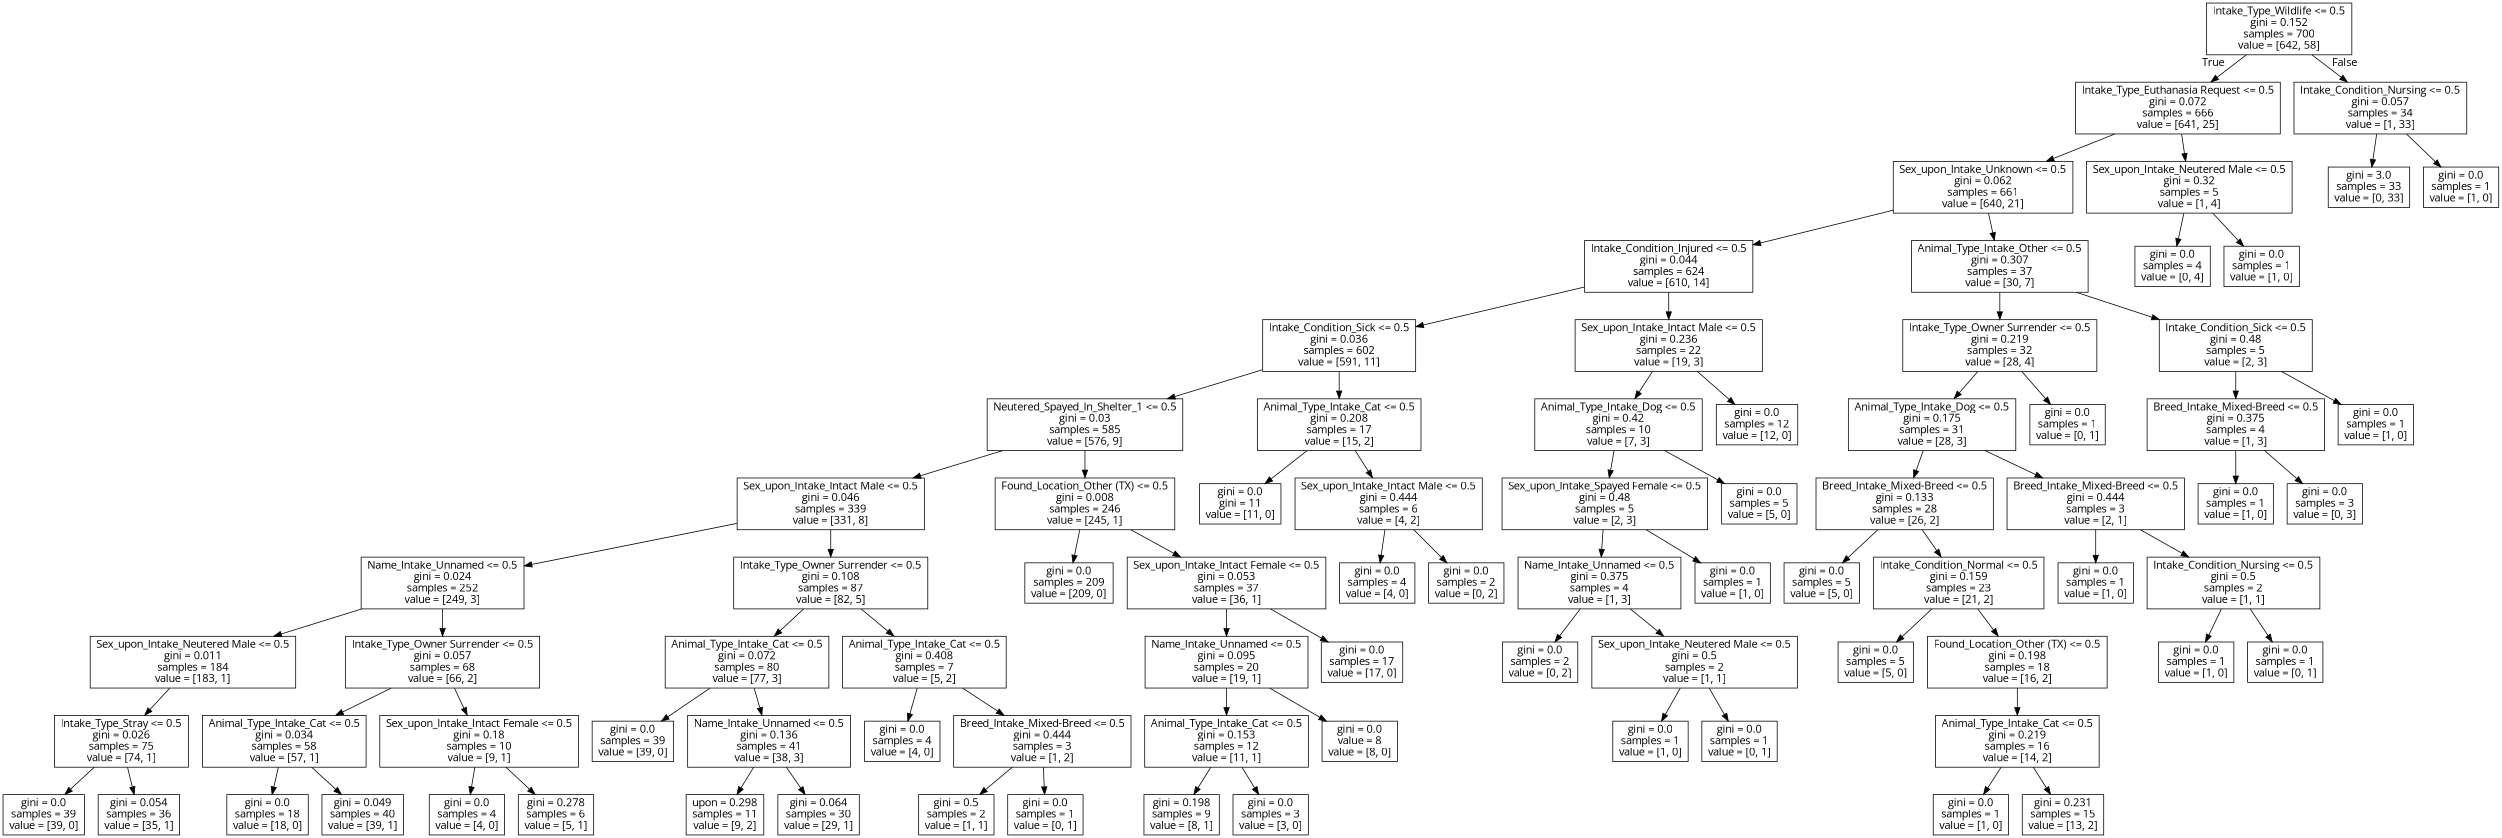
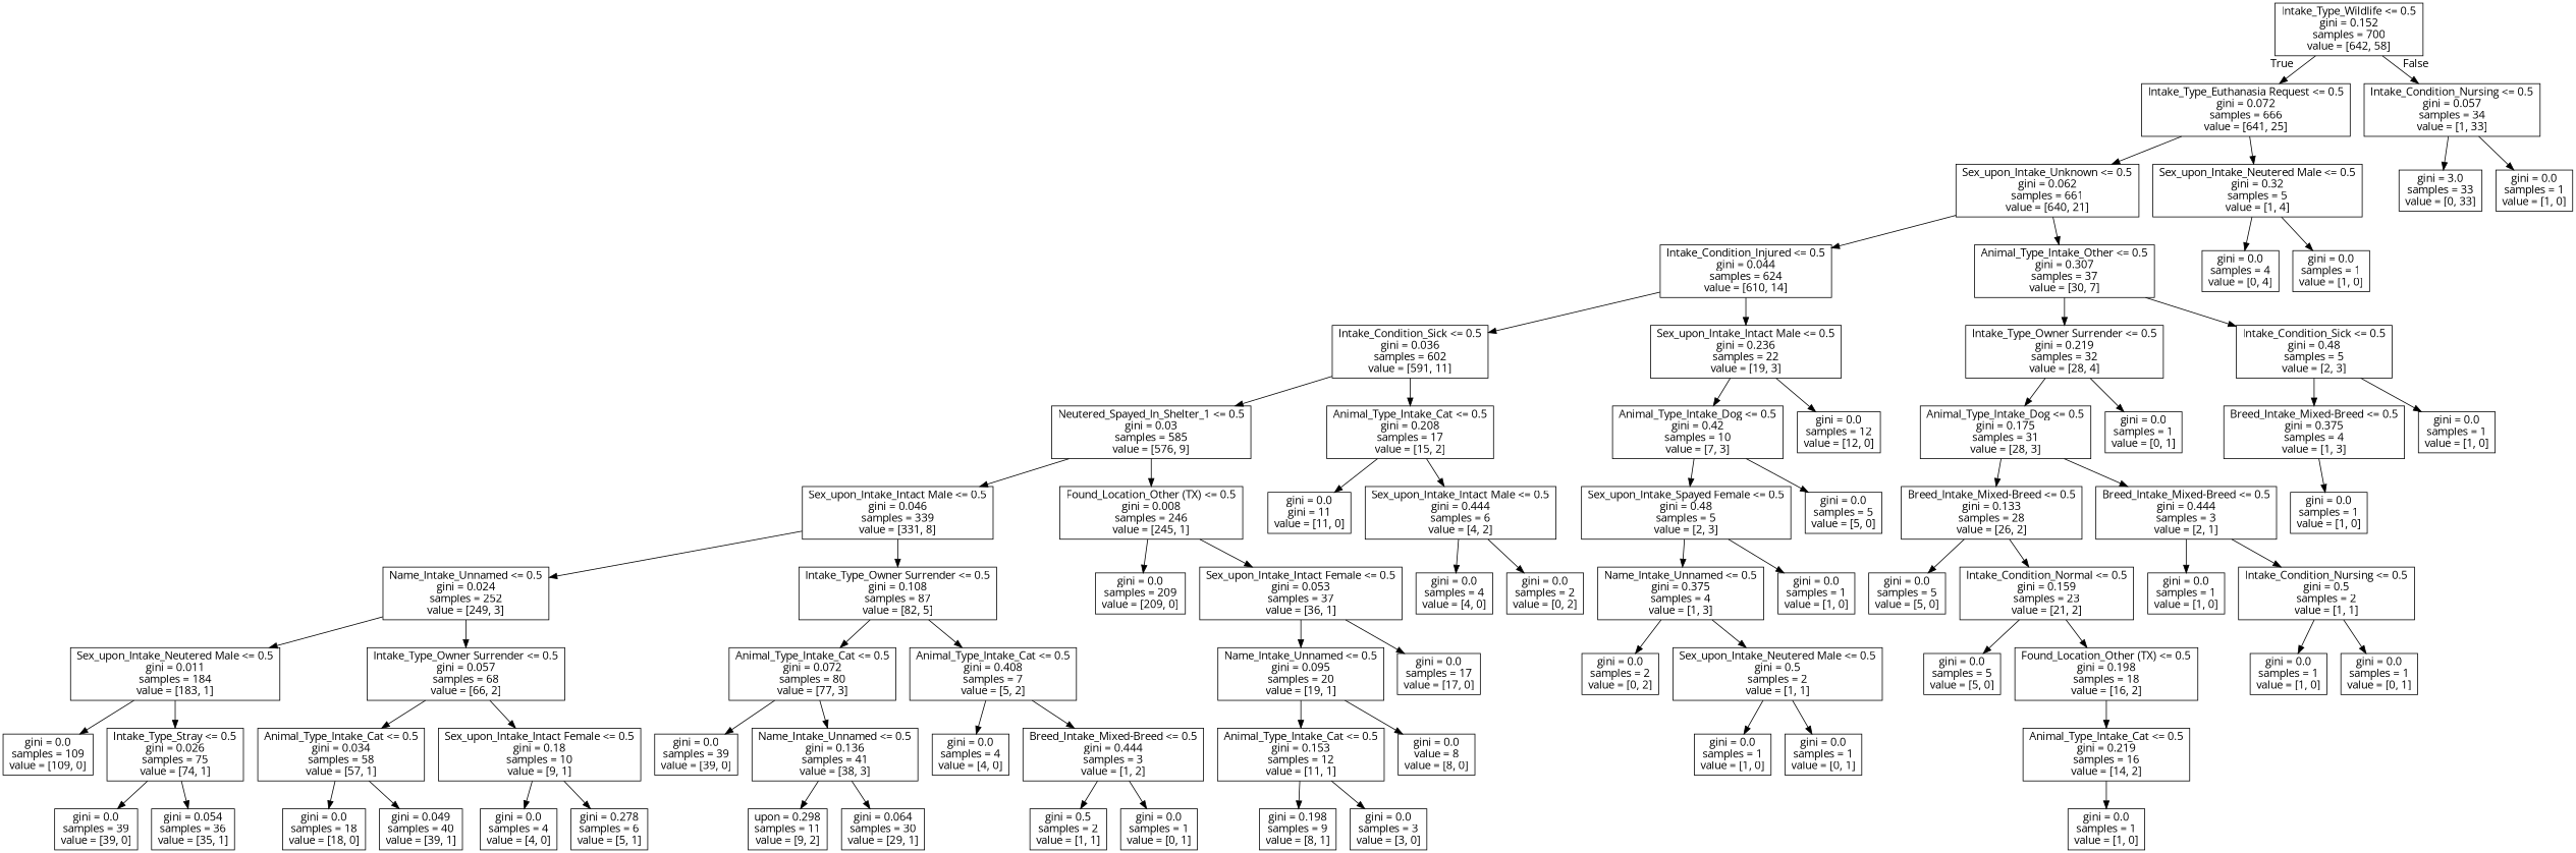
  digraph {
    fontname="Open Sans"
    node [fontname="Open Sans" shape=box]
    edge [fontname="Open Sans"]
    n1 [label="Intake_Type_Wildlife <= 0.5\ngini = 0.152\nsamples = 700\nvalue = [642, 58]"]
    n2 [label="Intake_Type_Euthanasia Request <= 0.5\ngini = 0.072\nsamples = 666\nvalue = [641, 25]"]
    n3 [label="Intake_Condition_Nursing <= 0.5\ngini = 0.057\nsamples = 34\nvalue = [1, 33]"]
    n4 [label="Sex_upon_Intake_Unknown <= 0.5\ngini = 0.062\nsamples = 661\nvalue = [640, 21]"]
    n5 [label="Sex_upon_Intake_Neutered Male <= 0.5\ngini = 0.32\nsamples = 5\nvalue = [1, 4]"]
    n6 [label="gini = 3.0\nsamples = 33\nvalue = [0, 33]"]
    n7 [label="gini = 0.0\nsamples = 1\nvalue = [1, 0]"]
    n8 [label="Intake_Condition_Injured <= 0.5\ngini = 0.044\nsamples = 624\nvalue = [610, 14]"]
    n9 [label="Animal_Type_Intake_Other <= 0.5\ngini = 0.307\nsamples = 37\nvalue = [30, 7]"]
    n10 [label="gini = 0.0\nsamples = 4\nvalue = [0, 4]"]
    n11 [label="gini = 0.0\nsamples = 1\nvalue = [1, 0]"]
    n12 [label="Intake_Condition_Sick <= 0.5\ngini = 0.036\nsamples = 602\nvalue = [591, 11]"]
    n13 [label="Sex_upon_Intake_Intact Male <= 0.5\ngini = 0.236\nsamples = 22\nvalue = [19, 3]"]
    n14 [label="Intake_Type_Owner Surrender <= 0.5\ngini = 0.219\nsamples = 32\nvalue = [28, 4]"]
    n15 [label="Intake_Condition_Sick <= 0.5\ngini = 0.48\nsamples = 5\nvalue = [2, 3]"]
    n16 [label="Neutered_Spayed_In_Shelter_1 <= 0.5\ngini = 0.03\nsamples = 585\nvalue = [576, 9]"]
    n17 [label="Animal_Type_Intake_Cat <= 0.5\ngini = 0.208\nsamples = 17\nvalue = [15, 2]"]
    n18 [label="Animal_Type_Intake_Dog <= 0.5\ngini = 0.42\nsamples = 10\nvalue = [7, 3]"]
    n19 [label="gini = 0.0\nsamples = 12\nvalue = [12, 0]"]
    n20 [label="Sex_upon_Intake_Intact Male <= 0.5\ngini = 0.046\nsamples = 339\nvalue = [331, 8]"]
    n21 [label="Found_Location_Other (TX) <= 0.5\ngini = 0.008\nsamples = 246\nvalue = [245, 1]"]
    n22 [label="gini = 0.0\ngini = 11\nvalue = [11, 0]"]
    n23 [label="Sex_upon_Intake_Intact Male <= 0.5\ngini = 0.444\nsamples = 6\nvalue = [4, 2]"]
    n24 [label="Name_Intake_Unnamed <= 0.5\ngini = 0.024\nsamples = 252\nvalue = [249, 3]"]
    n25 [label="Intake_Type_Owner Surrender <= 0.5\ngini = 0.108\nsamples = 87\nvalue = [82, 5]"]
    n26 [label="gini = 0.0\nsamples = 209\nvalue = [209, 0]"]
    n27 [label="Sex_upon_Intake_Intact Female <= 0.5\ngini = 0.053\nsamples = 37\nvalue = [36, 1]"]
    n28 [label="Sex_upon_Intake_Neutered Male <= 0.5\ngini = 0.011\nsamples = 184\nvalue = [183, 1]"]
    n29 [label="Intake_Type_Owner Surrender <= 0.5\ngini = 0.057\nsamples = 68\nvalue = [66, 2]"]
    n30 [label="Animal_Type_Intake_Cat <= 0.5\ngini = 0.072\nsamples = 80\nvalue = [77, 3]"]
    n31 [label="Animal_Type_Intake_Cat <= 0.5\ngini = 0.408\nsamples = 7\nvalue = [5, 2]"]
+   n32 [label="gini = 0.0\nsamples = 109\nvalue = [109, 0]"]
    n33 [label="Intake_Type_Stray <= 0.5\ngini = 0.026\nsamples = 75\nvalue = [74, 1]"]
    n34 [label="Animal_Type_Intake_Cat <= 0.5\ngini = 0.034\nsamples = 58\nvalue = [57, 1]"]
    n35 [label="Sex_upon_Intake_Intact Female <= 0.5\ngini = 0.18\nsamples = 10\nvalue = [9, 1]"]
    n36 [label="gini = 0.0\nsamples = 39\nvalue = [39, 0]"]
    n37 [label="gini = 0.054\nsamples = 36\nvalue = [35, 1]"]
    n38 [label="gini = 0.0\nsamples = 18\nvalue = [18, 0]"]
    n39 [label="gini = 0.049\nsamples = 40\nvalue = [39, 1]"]
    n40 [label="gini = 0.0\nsamples = 4\nvalue = [4, 0]"]
    n41 [label="gini = 0.278\nsamples = 6\nvalue = [5, 1]"]
    n42 [label="gini = 0.0\nsamples = 39\nvalue = [39, 0]"]
    n43 [label="Name_Intake_Unnamed <= 0.5\ngini = 0.136\nsamples = 41\nvalue = [38, 3]"]
    n44 [label="gini = 0.0\nsamples = 4\nvalue = [4, 0]"]
    n45 [label="Breed_Intake_Mixed-Breed <= 0.5\ngini = 0.444\nsamples = 3\nvalue = [1, 2]"]
    n46 [label="upon = 0.298\nsamples = 11\nvalue = [9, 2]"]
    n47 [label="gini = 0.064\nsamples = 30\nvalue = [29, 1]"]
    n48 [label="gini = 0.5\nsamples = 2\nvalue = [1, 1]"]
    n49 [label="gini = 0.0\nsamples = 1\nvalue = [0, 1]"]
    n50 [label="Name_Intake_Unnamed <= 0.5\ngini = 0.095\nsamples = 20\nvalue = [19, 1]"]
    n51 [label="gini = 0.0\nsamples = 17\nvalue = [17, 0]"]
    n52 [label="Animal_Type_Intake_Cat <= 0.5\ngini = 0.153\nsamples = 12\nvalue = [11, 1]"]
    n53 [label="gini = 0.0\nvalue = 8\nvalue = [8, 0]"]
    n54 [label="gini = 0.198\nsamples = 9\nvalue = [8, 1]"]
    n55 [label="gini = 0.0\nsamples = 3\nvalue = [3, 0]"]
    n56 [label="gini = 0.0\nsamples = 4\nvalue = [4, 0]"]
    n57 [label="gini = 0.0\nsamples = 2\nvalue = [0, 2]"]
    n58 [label="Sex_upon_Intake_Spayed Female <= 0.5\ngini = 0.48\nsamples = 5\nvalue = [2, 3]"]
    n59 [label="gini = 0.0\nsamples = 5\nvalue = [5, 0]"]
    n60 [label="Name_Intake_Unnamed <= 0.5\ngini = 0.375\nsamples = 4\nvalue = [1, 3]"]
    n61 [label="gini = 0.0\nsamples = 1\nvalue = [1, 0]"]
    n62 [label="gini = 0.0\nsamples = 2\nvalue = [0, 2]"]
    n63 [label="Sex_upon_Intake_Neutered Male <= 0.5\ngini = 0.5\nsamples = 2\nvalue = [1, 1]"]
    n64 [label="gini = 0.0\nsamples = 1\nvalue = [1, 0]"]
    n65 [label="gini = 0.0\nsamples = 1\nvalue = [0, 1]"]
    n66 [label="Animal_Type_Intake_Dog <= 0.5\ngini = 0.175\nsamples = 31\nvalue = [28, 3]"]
    n67 [label="gini = 0.0\nsamples = 1\nvalue = [0, 1]"]
    n68 [label="Breed_Intake_Mixed-Breed <= 0.5\ngini = 0.375\nsamples = 4\nvalue = [1, 3]"]
    n69 [label="gini = 0.0\nsamples = 1\nvalue = [1, 0]"]
    n70 [label="Breed_Intake_Mixed-Breed <= 0.5\ngini = 0.133\nsamples = 28\nvalue = [26, 2]"]
    n71 [label="Breed_Intake_Mixed-Breed <= 0.5\ngini = 0.444\nsamples = 3\nvalue = [2, 1]"]
    n72 [label="gini = 0.0\nsamples = 5\nvalue = [5, 0]"]
    n73 [label="Intake_Condition_Normal <= 0.5\ngini = 0.159\nsamples = 23\nvalue = [21, 2]"]
    n74 [label="gini = 0.0\nsamples = 1\nvalue = [1, 0]"]
    n75 [label="Intake_Condition_Nursing <= 0.5\ngini = 0.5\nsamples = 2\nvalue = [1, 1]"]
    n76 [label="gini = 0.0\nsamples = 5\nvalue = [5, 0]"]
    n77 [label="Found_Location_Other (TX) <= 0.5\ngini = 0.198\nsamples = 18\nvalue = [16, 2]"]
    n78 [label="Animal_Type_Intake_Cat <= 0.5\ngini = 0.219\nsamples = 16\nvalue = [14, 2]"]
    n79 [label="gini = 0.0\nsamples = 1\nvalue = [1, 0]"]
-   n80 [label="gini = 0.231\nsamples = 15\nvalue = [13, 2]"]
    n81 [label="gini = 0.0\nsamples = 1\nvalue = [1, 0]"]
    n82 [label="gini = 0.0\nsamples = 1\nvalue = [0, 1]"]
    n83 [label="gini = 0.0\nsamples = 1\nvalue = [1, 0]"]
-   n84 [label="gini = 0.0\nsamples = 3\nvalue = [0, 3]"]
    n1 -> n2 [headlabel=True labelangle=45 labeldistance=2.5]
    n1 -> n3 [headlabel=False labelangle=-45 labeldistance=2.5]
    n2 -> n4
    n2 -> n5
    n3 -> n6
    n3 -> n7
    n4 -> n8
    n4 -> n9
    n5 -> n10
    n5 -> n11
    n8 -> n12
    n8 -> n13
    n9 -> n14
    n9 -> n15
    n12 -> n16
    n12 -> n17
    n13 -> n18
    n13 -> n19
    n14 -> n66
    n14 -> n67
    n15 -> n68
    n15 -> n69
    n16 -> n20
    n16 -> n21
    n17 -> n22
    n17 -> n23
    n18 -> n58
    n18 -> n59
    n20 -> n24
    n20 -> n25
    n21 -> n26
    n21 -> n27
    n23 -> n56
    n23 -> n57
    n24 -> n28
    n24 -> n29
    n25 -> n30
    n25 -> n31
    n27 -> n50
    n27 -> n51
+   n28 -> n32
    n28 -> n33
    n29 -> n34
    n29 -> n35
    n30 -> n42
    n30 -> n43
    n31 -> n44
    n31 -> n45
    n33 -> n36
    n33 -> n37
    n34 -> n38
    n34 -> n39
    n35 -> n40
    n35 -> n41
    n43 -> n46
    n43 -> n47
    n45 -> n48
    n45 -> n49
    n50 -> n52
    n50 -> n53
    n52 -> n54
    n52 -> n55
    n58 -> n60
    n58 -> n61
    n60 -> n62
    n60 -> n63
    n63 -> n64
    n63 -> n65
    n66 -> n70
    n66 -> n71
    n68 -> n83
-   n68 -> n84
    n70 -> n72
    n70 -> n73
    n71 -> n74
    n71 -> n75
    n73 -> n76
    n73 -> n77
    n75 -> n81
    n75 -> n82
    n77 -> n78
    n78 -> n79
-   n78 -> n80
  }
